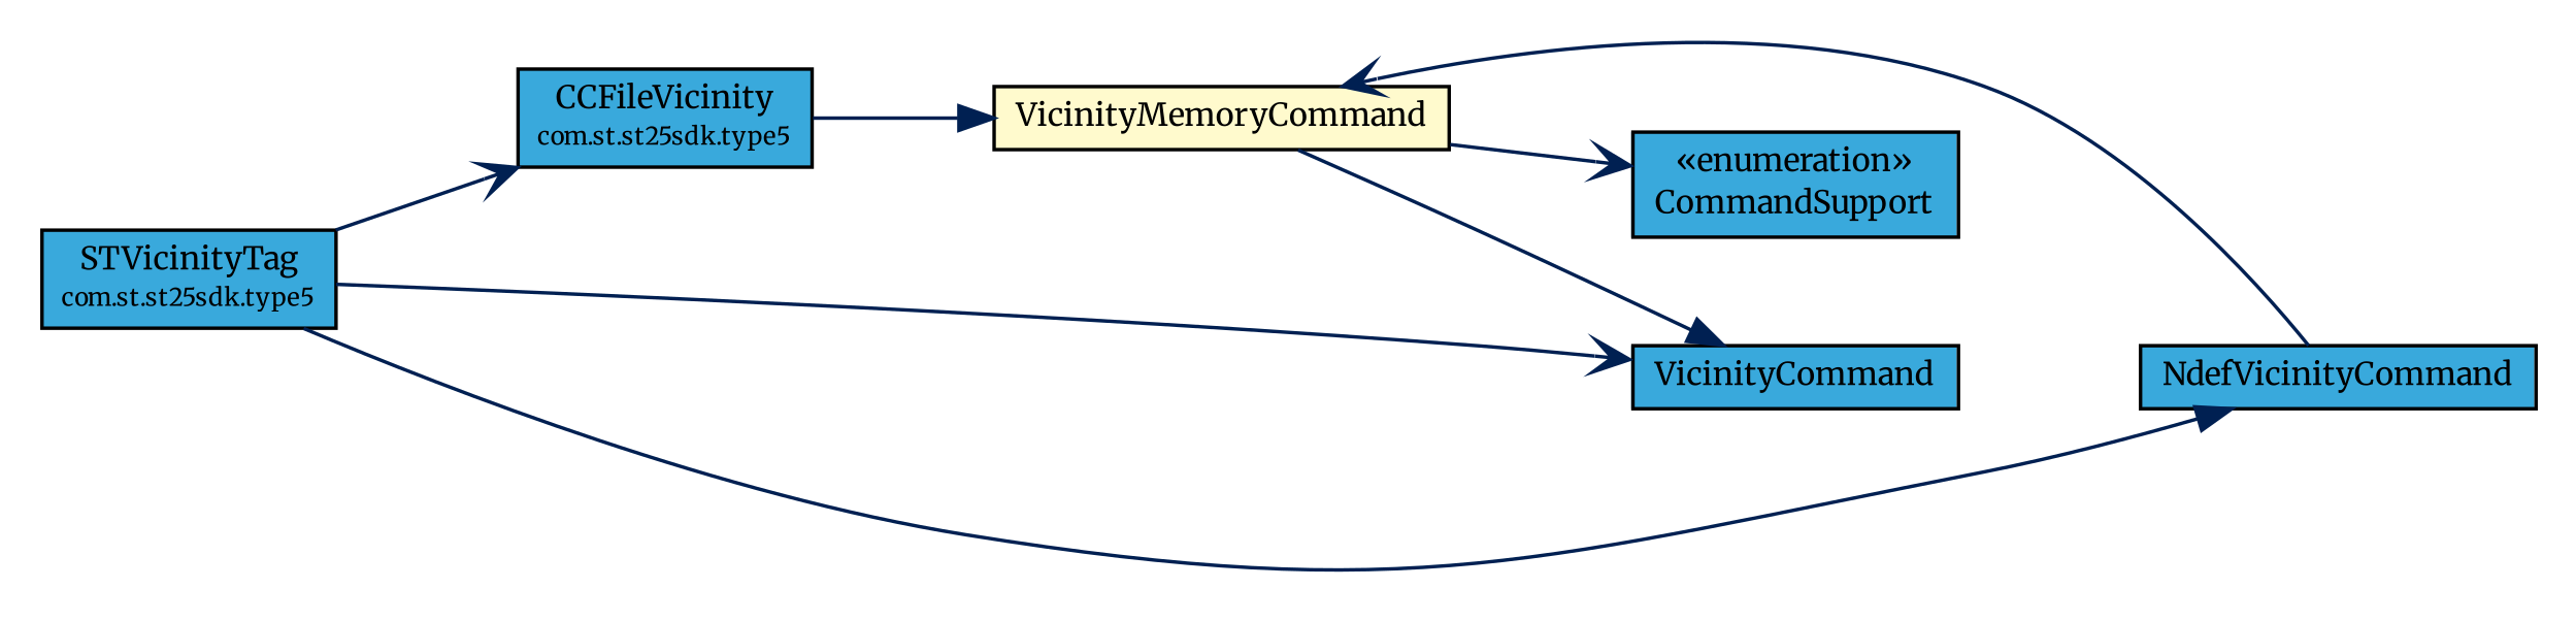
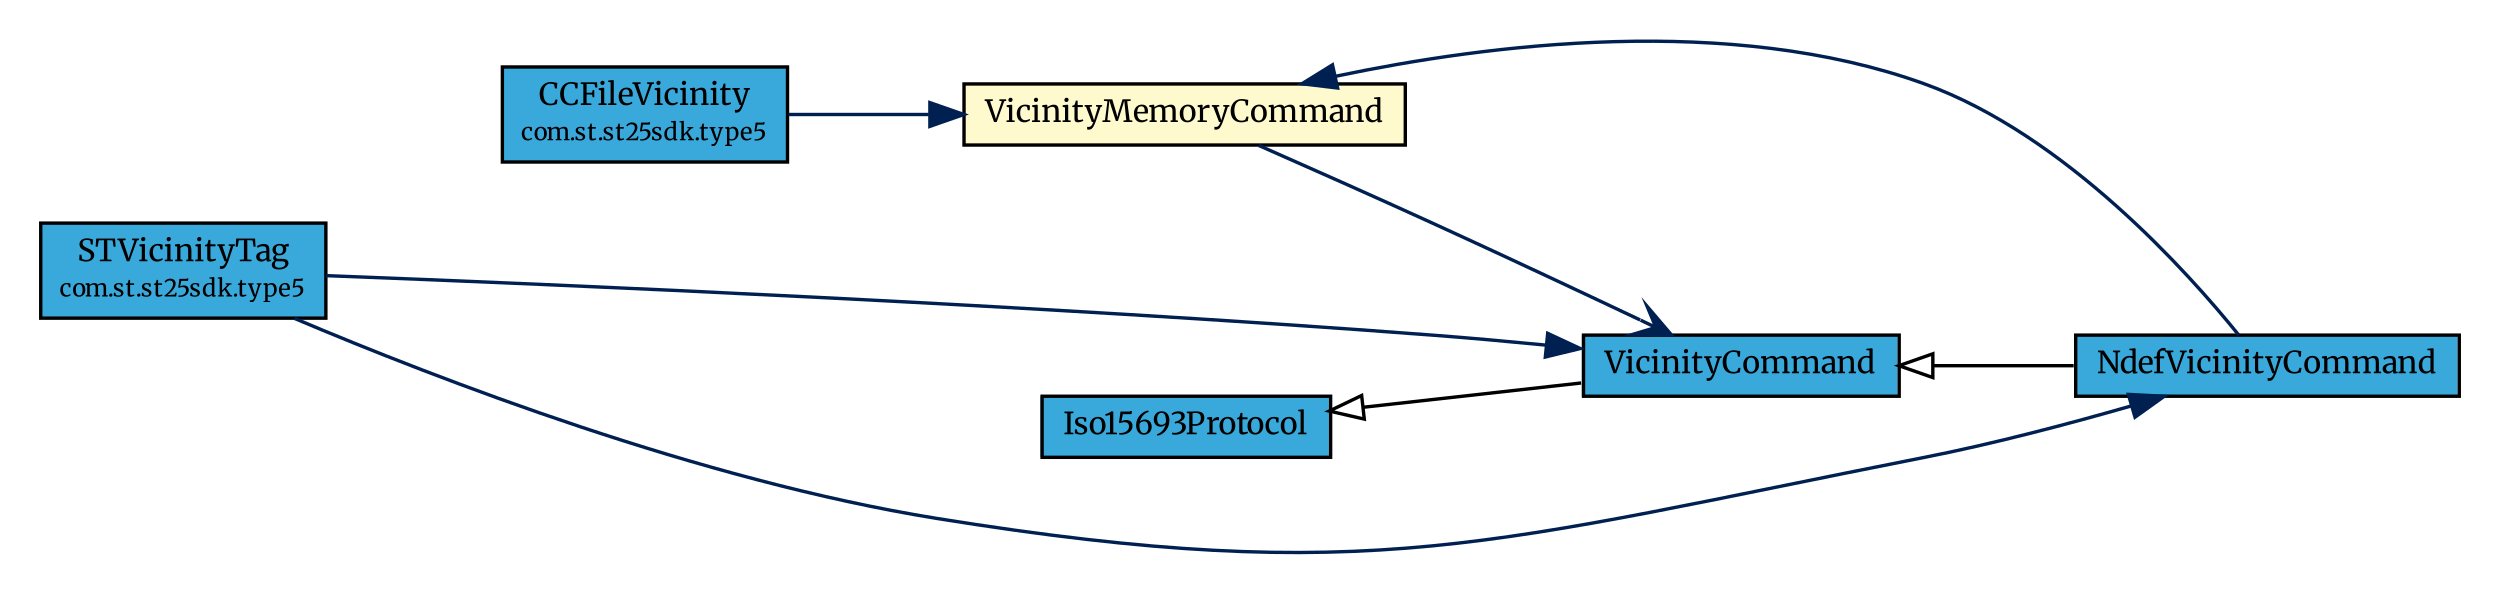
  digraph {
    fontname=Merriweather
    nodesep=0.25
    rankdir=LR
    ranksep=0.5
    node [fontcolor=black fontname=Merriweather fontsize=9.0 shape=plaintext]
    edge [arrowhead=open color="#002052" fontcolor="#002052" fontname=Merriweather fontsize=10.0 headport=p labelfontname=arial labelfontsize=10 tailport=p]
    n1 [label=<<table title="com.st.st25sdk.command.VicinityMemoryCommand" border="0" cellborder="1" cellspacing="0" cellpadding="2" port="p" bgcolor="lemonChiffon" href="./VicinityMemoryCommand.html"> 		<tr><td><table border="0" cellspacing="0" cellpadding="1"> <tr><td align="center" balign="center"> VicinityMemoryCommand </td></tr> 		</table></td></tr> 		</table>>]
-   n2 [label=<<table title="com.st.st25sdk.command.VicinityMemoryCommand.CommandSupport" border="0" cellborder="1" cellspacing="0" cellpadding="2" port="p" bgcolor="#39a9dc" href="./VicinityMemoryCommand.CommandSupport.html"> 		<tr><td><table border="0" cellspacing="0" cellpadding="1"> <tr><td align="center" balign="center"> &#171;enumeration&#187; </td></tr> <tr><td align="center" balign="center"> CommandSupport </td></tr> 		</table></td></tr> 		</table>>]
    n3 [label=<<table title="com.st.st25sdk.command.VicinityCommand" border="0" cellborder="1" cellspacing="0" cellpadding="2" port="p" bgcolor="#39a9dc" href="./VicinityCommand.html"> 		<tr><td><table border="0" cellspacing="0" cellpadding="1"> <tr><td align="center" balign="center"> VicinityCommand </td></tr> 		</table></td></tr> 		</table>>]
    n4 [label=<<table title="com.st.st25sdk.command.NdefVicinityCommand" border="0" cellborder="1" cellspacing="0" cellpadding="2" port="p" bgcolor="#39a9dc" href="./NdefVicinityCommand.html"> 		<tr><td><table border="0" cellspacing="0" cellpadding="1"> <tr><td align="center" balign="center"> NdefVicinityCommand </td></tr> 		</table></td></tr> 		</table>>]
+   n5 [label=<<table title="com.st.st25sdk.command.Iso15693Protocol" border="0" cellborder="1" cellspacing="0" cellpadding="2" port="p" bgcolor="#39a9dc" href="./Iso15693Protocol.html"> 		<tr><td><table border="0" cellspacing="0" cellpadding="1"> <tr><td align="center" balign="center"> Iso15693Protocol </td></tr> 		</table></td></tr> 		</table>>]
    n6 [label=<<table title="com.st.st25sdk.type5.STVicinityTag" border="0" cellborder="1" cellspacing="0" cellpadding="2" port="p" bgcolor="#39a9dc" href="../type5/STVicinityTag.html"> 		<tr><td><table border="0" cellspacing="0" cellpadding="1"> <tr><td align="center" balign="center"> STVicinityTag </td></tr> <tr><td align="center" balign="center"><font point-size="7.0"> com.st.st25sdk.type5 </font></td></tr> 		</table></td></tr> 		</table>>]
    n7 [label=<<table title="com.st.st25sdk.type5.CCFileVicinity" border="0" cellborder="1" cellspacing="0" cellpadding="2" port="p" bgcolor="#39a9dc" href="../type5/CCFileVicinity.html"> 		<tr><td><table border="0" cellspacing="0" cellpadding="1"> <tr><td align="center" balign="center"> CCFileVicinity </td></tr> <tr><td align="center" balign="center"><font point-size="7.0"> com.st.st25sdk.type5 </font></td></tr> 		</table></td></tr> 		</table>>]
-   n1 -> n2
-   n1 -> n3 [arrowhead=normal]
-   n4 -> n1
-   n6 -> n3
+   n1 -> n3
+   n3 -> n4 [arrowtail=empty dir=back fontsize=10 arrowhead="" color="" fontcolor=""]
+   n4 -> n1 [arrowhead=normal]
+   n5 -> n3 [arrowtail=empty dir=back fontsize=10 arrowhead="" color="" fontcolor=""]
+   n6 -> n3 [arrowhead=normal]
    n6 -> n4 [arrowhead=normal]
-   n6 -> n7
    n7 -> n1 [arrowhead=normal]
  }
